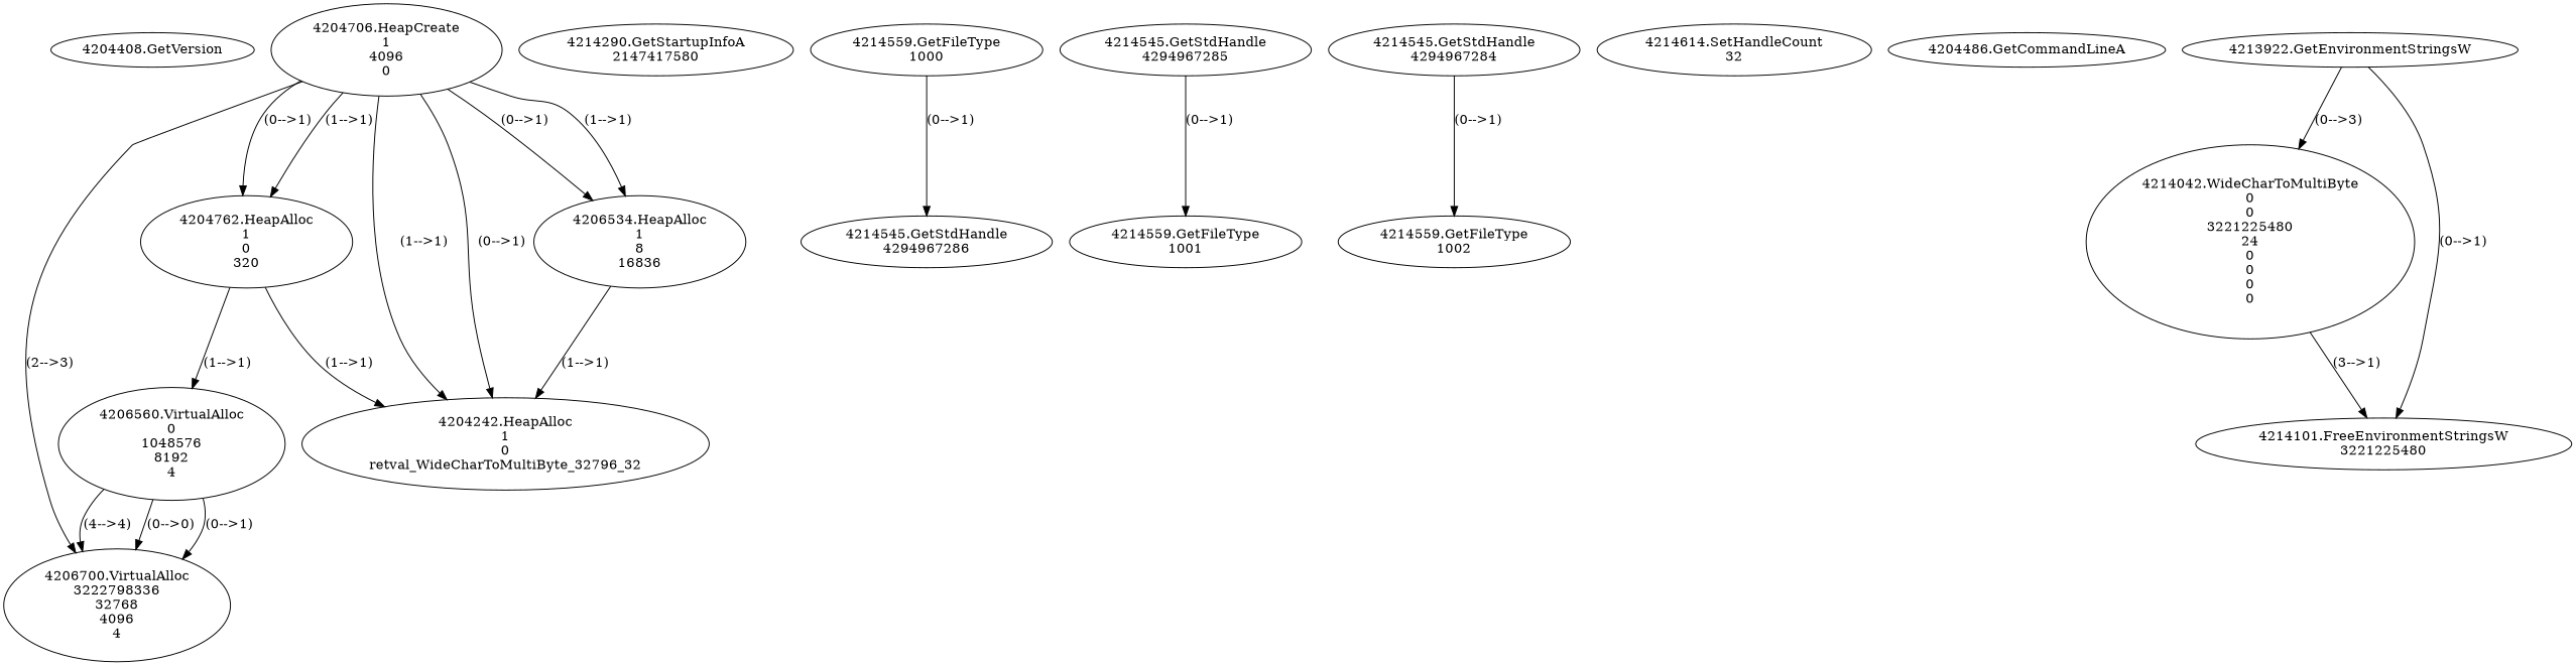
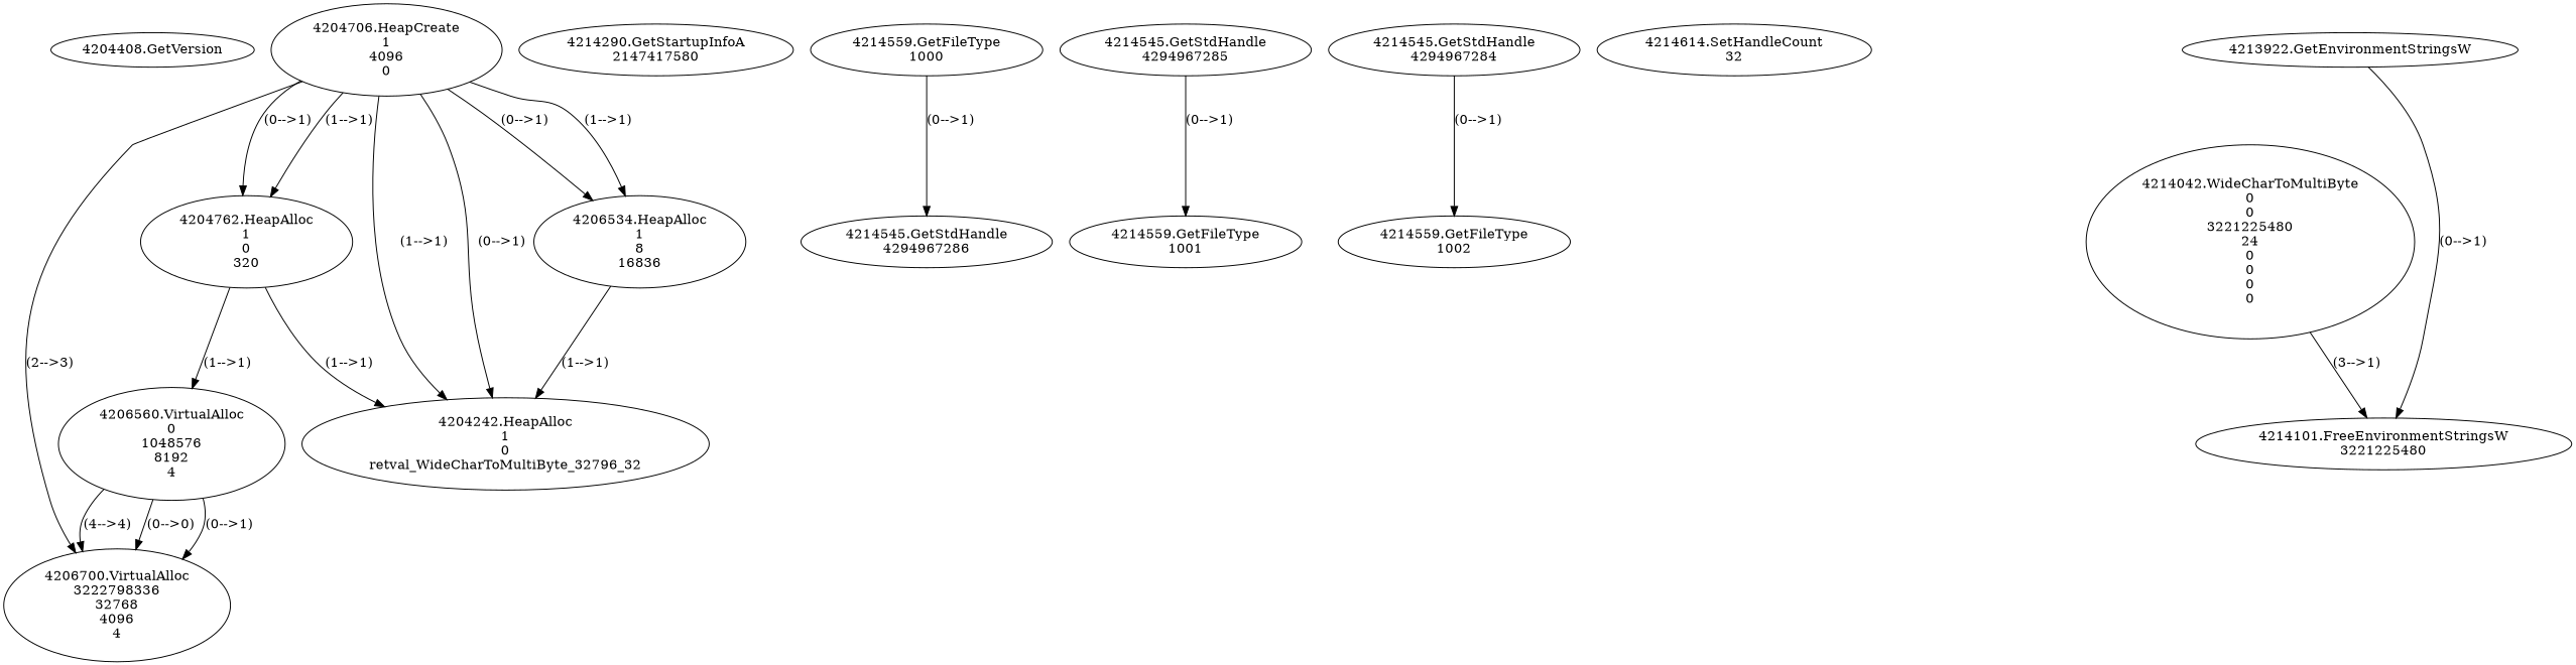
  digraph {
    n1 [label="4204408.GetVersion\n"]
    n2 [label="4204706.HeapCreate\n1\n4096\n0"]
    n3 [label="4204762.HeapAlloc\n1\n0\n320"]
    n4 [label="4206534.HeapAlloc\n1\n8\n16836"]
    n5 [label="4206700.VirtualAlloc\n3222798336\n32768\n4096\n4"]
    n6 [label="4204242.HeapAlloc\n1\n0\nretval_WideCharToMultiByte_32796_32"]
    n7 [label="4206560.VirtualAlloc\n0\n1048576\n8192\n4"]
    n8 [label="4214290.GetStartupInfoA\n2147417580"]
    n9 [label="4214545.GetStdHandle\n4294967286"]
    n10 [label="4214559.GetFileType\n1000"]
    n11 [label="4214545.GetStdHandle\n4294967285"]
    n12 [label="4214559.GetFileType\n1001"]
    n13 [label="4214545.GetStdHandle\n4294967284"]
    n14 [label="4214559.GetFileType\n1002"]
    n15 [label="4214614.SetHandleCount\n32"]
-   n16 [label="4204486.GetCommandLineA\n"]
    n17 [label="4213922.GetEnvironmentStringsW\n"]
    n18 [label="4214042.WideCharToMultiByte\n0\n0\n3221225480\n24\n0\n0\n0\n0"]
    n19 [label="4214101.FreeEnvironmentStringsW\n3221225480"]
    n2 -> n3 [label="(1-->1)"]
    n2 -> n3 [label="(0-->1)"]
    n2 -> n4 [label="(1-->1)"]
    n2 -> n4 [label="(0-->1)"]
    n2 -> n5 [label="(2-->3)"]
    n2 -> n6 [label="(1-->1)"]
    n2 -> n6 [label="(0-->1)"]
    n3 -> n6 [label="(1-->1)"]
    n3 -> n7 [label="(1-->1)"]
    n4 -> n6 [label="(1-->1)"]
    n7 -> n5 [label="(0-->1)"]
    n7 -> n5 [label="(4-->4)"]
    n7 -> n5 [label="(0-->0)"]
    n10 -> n9 [label="(0-->1)"]
    n11 -> n12 [label="(0-->1)"]
    n13 -> n14 [label="(0-->1)"]
-   n17 -> n18 [label="(0-->3)"]
    n17 -> n19 [label="(0-->1)"]
    n18 -> n19 [label="(3-->1)"]
  }
